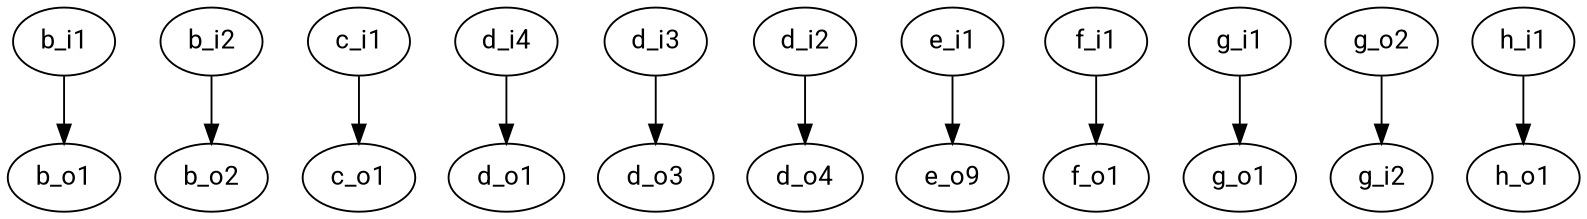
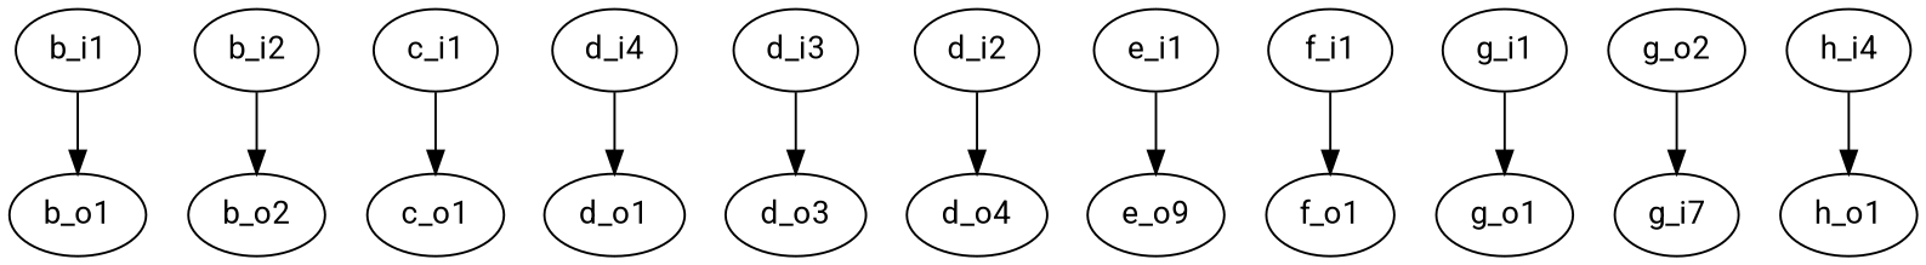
  strict digraph {
    fontname=Roboto
    node [fontname=Roboto]
    edge [fontname=Roboto]
    b_i1
    b_o1
    b_i2
    b_o2
    c_i1
    c_o1
    n7 [label=d_i4]
    d_o1
    d_i3
    d_o3
    n11 [label=d_o4]
    d_i2
    n13 [label=e_o9]
    e_i1
    f_i1
    f_o1
    g_i1
    g_o1
    g_o2
-   g_i2
-   h_i1
+   g_i2 [label=g_i7]
+   h_i1 [label=h_i4]
    h_o1
    b_i1 -> b_o1
    b_i2 -> b_o2
    c_i1 -> c_o1
    n7 -> d_o1
    d_i3 -> d_o3
    d_i2 -> n11
    e_i1 -> n13
    f_i1 -> f_o1
    g_i1 -> g_o1
    g_o2 -> g_i2
    h_i1 -> h_o1
  }
